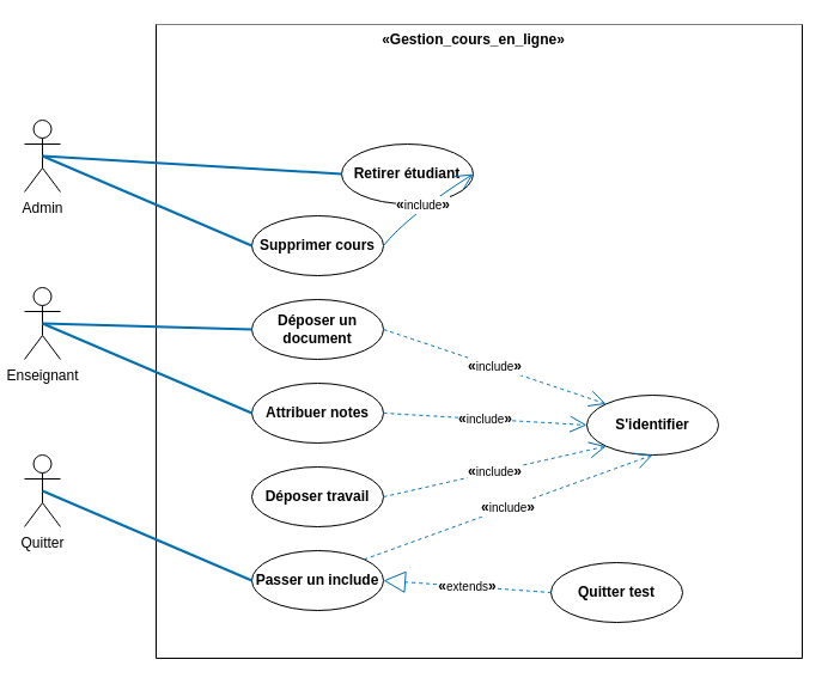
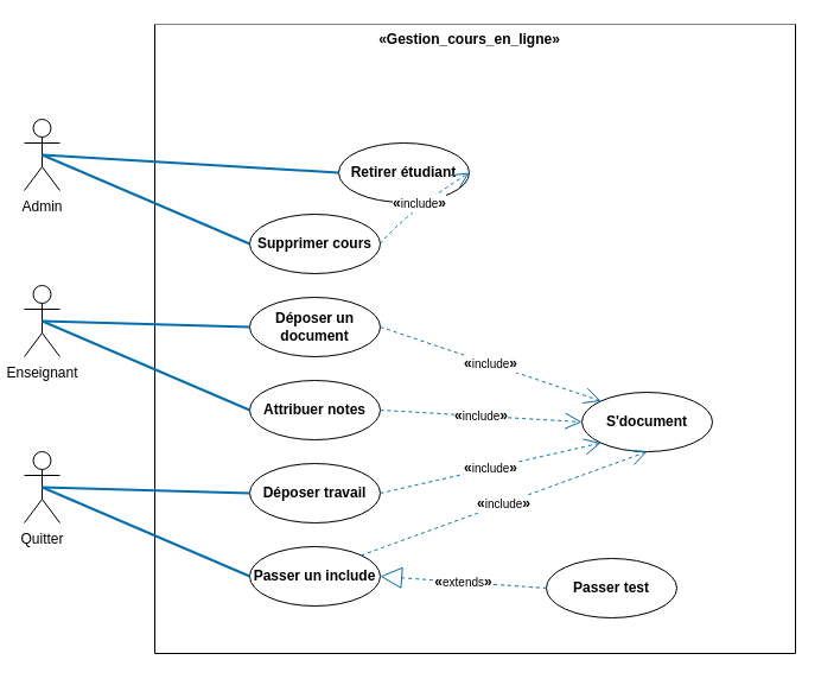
  <mxCell id="0" />
  <mxCell id="1" parent="0" />
  <mxCell id="2" value="" style="swimlane;startSize=0;fillColor=light-dark(#FFFFFF,#FFFFFF);swimlaneFillColor=light-dark(#FFFFFF,#FFFFFF);" vertex="1" parent="1"><mxGeometry x="130" y="20" width="540" height="530" as="geometry" /></mxCell>
  <mxCell id="3" value="Retirer étudiant" style="ellipse;whiteSpace=wrap;html=1;labelBackgroundColor=none;strokeColor=light-dark(#000000,#797979);fillColor=light-dark(#FFFFFF,#818181);fontStyle=1" vertex="1" parent="2"><mxGeometry x="155" y="100" width="110" height="50" as="geometry" /></mxCell>
  <mxCell id="4" value="Supprimer cours" style="ellipse;whiteSpace=wrap;html=1;labelBackgroundColor=none;strokeColor=light-dark(#000000,#797979);fillColor=light-dark(#FFFFFF,#818181);fontStyle=1" vertex="1" parent="2"><mxGeometry x="80" y="160" width="110" height="50" as="geometry" /></mxCell>
  <mxCell id="5" value="&lt;span style=&quot;text-wrap-mode: wrap;&quot;&gt;«Gestion_cours_en_ligne»&lt;/span&gt;" style="text;align=center;fontStyle=1;verticalAlign=middle;spacingLeft=3;spacingRight=3;strokeColor=none;rotatable=0;points=[[0,0.5],[1,0.5]];portConstraint=eastwest;html=1;fontColor=light-dark(#000000,#000000);" vertex="1" parent="2"><mxGeometry x="160" width="210" height="26" as="geometry" /></mxCell>
- <mxCell id="6" value="&lt;font style=&quot;&quot;&gt;&lt;font style=&quot;color: light-dark(rgb(0, 0, 0), rgb(0, 0, 0)); font-size: 10px;&quot;&gt;&lt;span style=&quot;font-size: 12px; font-weight: 700; text-wrap-mode: wrap;&quot;&gt;«&lt;/span&gt;include&lt;/font&gt;&lt;span style=&quot;font-size: 12px; font-weight: 700; text-wrap-mode: wrap;&quot;&gt;&lt;font style=&quot;color: light-dark(rgb(0, 0, 0), rgb(0, 0, 0));&quot;&gt;»&lt;/font&gt;&lt;/span&gt;&lt;/font&gt;" style="endArrow=open;endSize=12;dashed=0;html=1;rounded=0;fillColor=#1ba1e2;strokeColor=#006EAF;entryX=1;entryY=0.5;entryDx=0;entryDy=0;exitX=1;exitY=0.5;exitDx=0;exitDy=0;curved=1;strokeWidth=1;labelBackgroundColor=light-dark(#FFFFFF,#FFFFFF);" edge="1" parent="2" source="4" target="3"><mxGeometry x="-0.005" width="160" relative="1" as="geometry"><mxPoint x="190" y="184.5" as="sourcePoint" /><mxPoint x="350" y="184.5" as="targetPoint" /><Array as="points"><mxPoint x="210" y="160" /></Array><mxPoint as="offset" /></mxGeometry></mxCell>
+ <mxCell id="6" value="&lt;font style=&quot;&quot;&gt;&lt;font style=&quot;color: light-dark(rgb(0, 0, 0), rgb(0, 0, 0)); font-size: 10px;&quot;&gt;&lt;span style=&quot;font-size: 12px; font-weight: 700; text-wrap-mode: wrap;&quot;&gt;«&lt;/span&gt;include&lt;/font&gt;&lt;span style=&quot;font-size: 12px; font-weight: 700; text-wrap-mode: wrap;&quot;&gt;&lt;font style=&quot;color: light-dark(rgb(0, 0, 0), rgb(0, 0, 0));&quot;&gt;»&lt;/font&gt;&lt;/span&gt;&lt;/font&gt;" style="endArrow=open;endSize=12;dashed=1;html=1;rounded=0;fillColor=#1ba1e2;strokeColor=#006EAF;entryX=1;entryY=0.5;entryDx=0;entryDy=0;exitX=1;exitY=0.5;exitDx=0;exitDy=0;curved=1;strokeWidth=1;labelBackgroundColor=light-dark(#FFFFFF,#FFFFFF);" edge="1" parent="2" source="4" target="3"><mxGeometry x="-0.005" width="160" relative="1" as="geometry"><mxPoint x="190" y="184.5" as="sourcePoint" /><mxPoint x="350" y="184.5" as="targetPoint" /><Array as="points"><mxPoint x="210" y="160" /></Array><mxPoint as="offset" /></mxGeometry></mxCell>
  <mxCell id="7" value="Déposer un document" style="ellipse;whiteSpace=wrap;html=1;labelBackgroundColor=none;strokeColor=light-dark(#000000,#797979);fillColor=light-dark(#FFFFFF,#818181);fontStyle=1" vertex="1" parent="2"><mxGeometry x="80" y="230" width="110" height="50" as="geometry" /></mxCell>
  <mxCell id="8" value="Attribuer notes" style="ellipse;whiteSpace=wrap;html=1;labelBackgroundColor=none;strokeColor=light-dark(#000000,#797979);fillColor=light-dark(#FFFFFF,#818181);fontStyle=1" vertex="1" parent="2"><mxGeometry x="80" y="300" width="110" height="50" as="geometry" /></mxCell>
  <mxCell id="9" value="Passer un include" style="ellipse;whiteSpace=wrap;html=1;labelBackgroundColor=none;strokeColor=light-dark(#000000,#797979);fillColor=light-dark(#FFFFFF,#818181);fontStyle=1" vertex="1" parent="2"><mxGeometry x="80" y="440" width="110" height="50" as="geometry" /></mxCell>
  <mxCell id="10" value="Déposer travail" style="ellipse;whiteSpace=wrap;html=1;labelBackgroundColor=none;strokeColor=light-dark(#000000,#797979);fillColor=light-dark(#FFFFFF,#818181);fontStyle=1" vertex="1" parent="2"><mxGeometry x="80" y="370" width="110" height="50" as="geometry" /></mxCell>
- <mxCell id="11" value="S'identifier" style="ellipse;whiteSpace=wrap;html=1;labelBackgroundColor=none;strokeColor=light-dark(#000000,#797979);fillColor=light-dark(#FFFFFF,#818181);fontStyle=1" vertex="1" parent="2"><mxGeometry x="360" y="310" width="110" height="50" as="geometry" /></mxCell>
- <mxCell id="12" value="Quitter test" style="ellipse;whiteSpace=wrap;html=1;labelBackgroundColor=none;strokeColor=light-dark(#000000,#797979);fillColor=light-dark(#FFFFFF,#818181);fontStyle=1" vertex="1" parent="2"><mxGeometry x="330" y="450" width="110" height="50" as="geometry" /></mxCell>
+ <mxCell id="11" value="S'document" style="ellipse;whiteSpace=wrap;html=1;labelBackgroundColor=none;strokeColor=light-dark(#000000,#797979);fillColor=light-dark(#FFFFFF,#818181);fontStyle=1" vertex="1" parent="2"><mxGeometry x="360" y="310" width="110" height="50" as="geometry" /></mxCell>
+ <mxCell id="12" value="Passer test" style="ellipse;whiteSpace=wrap;html=1;labelBackgroundColor=none;strokeColor=light-dark(#000000,#797979);fillColor=light-dark(#FFFFFF,#818181);fontStyle=1" vertex="1" parent="2"><mxGeometry x="330" y="450" width="110" height="50" as="geometry" /></mxCell>
  <mxCell id="13" value="&lt;font style=&quot;&quot;&gt;&lt;font style=&quot;color: light-dark(rgb(0, 0, 0), rgb(0, 0, 0)); font-size: 10px;&quot;&gt;&lt;span style=&quot;font-size: 12px; font-weight: 700; text-wrap-mode: wrap;&quot;&gt;«&lt;/span&gt;include&lt;/font&gt;&lt;span style=&quot;font-size: 12px; font-weight: 700; text-wrap-mode: wrap;&quot;&gt;&lt;font style=&quot;color: light-dark(rgb(0, 0, 0), rgb(0, 0, 0));&quot;&gt;»&lt;/font&gt;&lt;/span&gt;&lt;/font&gt;" style="endArrow=open;endSize=12;dashed=1;html=1;rounded=0;fillColor=#1ba1e2;strokeColor=#006EAF;exitX=1;exitY=0.5;exitDx=0;exitDy=0;curved=1;strokeWidth=1;entryX=0;entryY=0;entryDx=0;entryDy=0;labelBackgroundColor=light-dark(#FFFFFF,#FFFFFF);" edge="1" parent="2" source="7" target="11"><mxGeometry x="-0.005" width="160" relative="1" as="geometry"><mxPoint x="190" y="220" as="sourcePoint" /><mxPoint x="360" y="335" as="targetPoint" /><Array as="points" /><mxPoint as="offset" /></mxGeometry></mxCell>
  <mxCell id="14" value="&lt;font style=&quot;&quot;&gt;&lt;font style=&quot;color: light-dark(rgb(0, 0, 0), rgb(0, 0, 0)); font-size: 10px;&quot;&gt;&lt;span style=&quot;font-size: 12px; font-weight: 700; text-wrap-mode: wrap;&quot;&gt;«&lt;/span&gt;include&lt;/font&gt;&lt;span style=&quot;font-size: 12px; font-weight: 700; text-wrap-mode: wrap;&quot;&gt;&lt;font style=&quot;color: light-dark(rgb(0, 0, 0), rgb(0, 0, 0));&quot;&gt;»&lt;/font&gt;&lt;/span&gt;&lt;/font&gt;" style="endArrow=open;endSize=12;dashed=1;html=1;rounded=0;fillColor=#1ba1e2;strokeColor=#006EAF;exitX=1;exitY=0.5;exitDx=0;exitDy=0;curved=1;strokeWidth=1;entryX=0;entryY=0.5;entryDx=0;entryDy=0;labelBackgroundColor=light-dark(#FFFFFF,#FFFFFF);" edge="1" parent="2" source="8" target="11"><mxGeometry x="-0.005" width="160" relative="1" as="geometry"><mxPoint x="330" y="310" as="sourcePoint" /><mxPoint x="360" y="335" as="targetPoint" /><Array as="points" /><mxPoint as="offset" /></mxGeometry></mxCell>
  <mxCell id="15" value="&lt;font style=&quot;&quot;&gt;&lt;font style=&quot;color: light-dark(rgb(0, 0, 0), rgb(0, 0, 0)); font-size: 10px;&quot;&gt;&lt;span style=&quot;font-size: 12px; font-weight: 700; text-wrap-mode: wrap;&quot;&gt;«&lt;/span&gt;include&lt;/font&gt;&lt;span style=&quot;font-size: 12px; font-weight: 700; text-wrap-mode: wrap;&quot;&gt;&lt;font style=&quot;color: light-dark(rgb(0, 0, 0), rgb(0, 0, 0));&quot;&gt;»&lt;/font&gt;&lt;/span&gt;&lt;/font&gt;" style="endArrow=open;endSize=12;dashed=1;html=1;rounded=0;fillColor=#1ba1e2;strokeColor=#006EAF;entryX=0.5;entryY=1;entryDx=0;entryDy=0;exitX=1;exitY=0;exitDx=0;exitDy=0;curved=1;strokeWidth=1;labelBackgroundColor=light-dark(#FFFFFF,#FFFFFF);" edge="1" parent="2" source="9" target="11"><mxGeometry x="-0.005" width="160" relative="1" as="geometry"><mxPoint x="260" y="340" as="sourcePoint" /><mxPoint x="430" y="350" as="targetPoint" /><Array as="points" /><mxPoint as="offset" /></mxGeometry></mxCell>
  <mxCell id="16" value="&lt;font style=&quot;&quot;&gt;&lt;font style=&quot;color: light-dark(rgb(0, 0, 0), rgb(0, 0, 0)); font-size: 10px;&quot;&gt;&lt;span style=&quot;font-size: 12px; font-weight: 700; text-wrap-mode: wrap;&quot;&gt;«&lt;/span&gt;include&lt;/font&gt;&lt;span style=&quot;font-size: 12px; font-weight: 700; text-wrap-mode: wrap;&quot;&gt;&lt;font style=&quot;color: light-dark(rgb(0, 0, 0), rgb(0, 0, 0));&quot;&gt;»&lt;/font&gt;&lt;/span&gt;&lt;/font&gt;" style="endArrow=open;endSize=12;dashed=1;html=1;rounded=0;fillColor=#1ba1e2;strokeColor=#006EAF;entryX=0;entryY=1;entryDx=0;entryDy=0;exitX=1;exitY=0.5;exitDx=0;exitDy=0;curved=1;strokeWidth=1;labelBackgroundColor=light-dark(#FFFFFF,#FFFFFF);" edge="1" parent="2" source="10" target="11"><mxGeometry x="-0.005" width="160" relative="1" as="geometry"><mxPoint x="280" y="442" as="sourcePoint" /><mxPoint x="466" y="400" as="targetPoint" /><Array as="points" /><mxPoint as="offset" /></mxGeometry></mxCell>
  <mxCell id="17" value="&lt;font style=&quot;color: light-dark(rgb(0, 0, 0), rgb(0, 0, 0));&quot;&gt;&lt;span style=&quot;font-size: 12px; font-weight: 700; text-wrap-mode: wrap;&quot;&gt;«&lt;/span&gt;&lt;span style=&quot;font-size: 10px;&quot;&gt;extends&lt;/span&gt;&lt;/font&gt;&lt;span style=&quot;color: rgb(255, 255, 255); text-wrap-mode: wrap; font-size: 12px; font-weight: 700;&quot;&gt;&lt;font style=&quot;color: light-dark(rgb(0, 0, 0), rgb(0, 0, 0));&quot;&gt;»&lt;/font&gt;&lt;/span&gt;" style="endArrow=block;endSize=16;endFill=0;html=1;rounded=0;exitX=0;exitY=0.5;exitDx=0;exitDy=0;fillColor=#1ba1e2;strokeColor=#006EAF;curved=1;fontColor=light-dark(#000000,#000000);labelBackgroundColor=light-dark(#FFFFFF,#FFFFFF);dashed=1;entryX=1;entryY=0.5;entryDx=0;entryDy=0;" edge="1" parent="2" source="12" target="9"><mxGeometry width="160" relative="1" as="geometry"><mxPoint x="210" y="510" as="sourcePoint" /><mxPoint x="200" y="470" as="targetPoint" /><mxPoint as="offset" /></mxGeometry></mxCell>
  <mxCell id="18" value="Admin" style="shape=umlActor;verticalLabelPosition=bottom;verticalAlign=top;html=1;outlineConnect=0;" vertex="1" parent="1"><mxGeometry x="20" y="100" width="30" height="60" as="geometry" /></mxCell>
  <mxCell id="19" value="Quitter" style="shape=umlActor;verticalLabelPosition=bottom;verticalAlign=top;html=1;outlineConnect=0;" vertex="1" parent="1"><mxGeometry x="20" y="380" width="30" height="60" as="geometry" /></mxCell>
  <mxCell id="20" value="Enseignant" style="shape=umlActor;verticalLabelPosition=bottom;verticalAlign=top;html=1;outlineConnect=0;" vertex="1" parent="1"><mxGeometry x="20" y="240" width="30" height="60" as="geometry" /></mxCell>
  <mxCell id="21" style="rounded=0;orthogonalLoop=1;jettySize=auto;html=1;endArrow=none;endFill=0;strokeColor=#006EAF;fillColor=#1ba1e2;startSize=7;strokeWidth=2;curved=1;entryX=0;entryY=0.5;entryDx=0;entryDy=0;exitX=0.5;exitY=0.5;exitDx=0;exitDy=0;exitPerimeter=0;" edge="1" parent="1" source="18" target="3"><mxGeometry relative="1" as="geometry"><mxPoint x="35" y="130" as="sourcePoint" /><mxPoint x="201" y="160" as="targetPoint" /></mxGeometry></mxCell>
  <mxCell id="22" style="rounded=0;orthogonalLoop=1;jettySize=auto;html=1;endArrow=none;endFill=0;strokeColor=#006EAF;fillColor=#1ba1e2;startSize=7;strokeWidth=2;curved=1;entryX=0;entryY=0.5;entryDx=0;entryDy=0;exitX=0.5;exitY=0.5;exitDx=0;exitDy=0;exitPerimeter=0;" edge="1" parent="1" source="18" target="4"><mxGeometry relative="1" as="geometry"><mxPoint x="30" y="110" as="sourcePoint" /><mxPoint x="331" y="130" as="targetPoint" /></mxGeometry></mxCell>
  <mxCell id="23" style="rounded=0;orthogonalLoop=1;jettySize=auto;html=1;endArrow=none;endFill=0;strokeColor=#006EAF;fillColor=#1ba1e2;startSize=7;strokeWidth=2;curved=1;entryX=0;entryY=0.5;entryDx=0;entryDy=0;exitX=0.5;exitY=0.5;exitDx=0;exitDy=0;exitPerimeter=0;" edge="1" parent="1" source="20" target="7"><mxGeometry relative="1" as="geometry"><mxPoint x="120" y="180" as="sourcePoint" /><mxPoint x="290" y="221" as="targetPoint" /></mxGeometry></mxCell>
  <mxCell id="24" style="rounded=0;orthogonalLoop=1;jettySize=auto;html=1;endArrow=none;endFill=0;strokeColor=#006EAF;fillColor=#1ba1e2;startSize=7;strokeWidth=2;curved=1;exitX=0.5;exitY=0.5;exitDx=0;exitDy=0;exitPerimeter=0;entryX=0;entryY=0.5;entryDx=0;entryDy=0;" edge="1" parent="1" source="20" target="8"><mxGeometry relative="1" as="geometry"><mxPoint x="100" y="285" as="sourcePoint" /><mxPoint x="285" y="260" as="targetPoint" /></mxGeometry></mxCell>
+ <mxCell id="25" style="rounded=0;orthogonalLoop=1;jettySize=auto;html=1;endArrow=none;endFill=0;strokeColor=#006EAF;fillColor=#1ba1e2;startSize=7;strokeWidth=2;curved=1;entryX=0;entryY=0.5;entryDx=0;entryDy=0;exitX=0.5;exitY=0.5;exitDx=0;exitDy=0;exitPerimeter=0;" edge="1" parent="1" source="19" target="10"><mxGeometry relative="1" as="geometry"><mxPoint x="80" y="410" as="sourcePoint" /><mxPoint x="255" y="415" as="targetPoint" /></mxGeometry></mxCell>
  <mxCell id="26" style="rounded=0;orthogonalLoop=1;jettySize=auto;html=1;endArrow=none;endFill=0;strokeColor=#006EAF;fillColor=#1ba1e2;startSize=7;strokeWidth=2;curved=1;entryX=0;entryY=0.5;entryDx=0;entryDy=0;exitX=0.5;exitY=0.5;exitDx=0;exitDy=0;exitPerimeter=0;" edge="1" parent="1" source="19" target="9"><mxGeometry relative="1" as="geometry"><mxPoint x="40" y="410" as="sourcePoint" /><mxPoint x="255" y="415" as="targetPoint" /></mxGeometry></mxCell>
